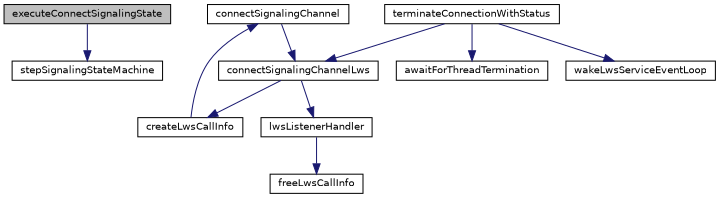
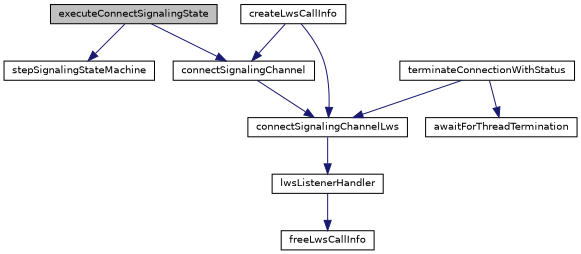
  digraph {
    rankdir=TB
    node [color=black fillcolor=white fontname=Helvetica fontsize=10 shape=record style=filled]
    edge [color=midnightblue fontname=Helvetica fontsize=10 labelfontname=Helvetica labelfontsize=10 style=solid]
    n1 [fillcolor=grey75 fontcolor=black height=0.2 label=executeConnectSignalingState width=0.4]
    n2 [height=0.2 label=connectSignalingChannel width=0.4]
    n3 [height=0.2 label=stepSignalingStateMachine width=0.4]
    n4 [height=0.2 label=connectSignalingChannelLws width=0.4]
    n5 [height=0.2 label=createLwsCallInfo width=0.4]
    n6 [height=0.2 label=lwsListenerHandler width=0.4]
    n7 [height=0.2 label=freeLwsCallInfo width=0.4]
    n8 [height=0.2 label=terminateConnectionWithStatus width=0.4]
    n9 [height=0.2 label=awaitForThreadTermination width=0.4]
-   n10 [height=0.2 label=wakeLwsServiceEventLoop width=0.4]
+   n1 -> n2
    n1 -> n3
    n2 -> n4
-   n4 -> n5
+   n5 -> n4
    n4 -> n6
    n5 -> n2
    n6 -> n7
    n8 -> n4
    n8 -> n9
-   n8 -> n10
  }
